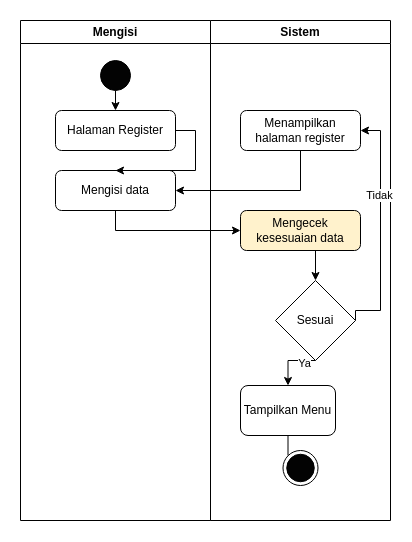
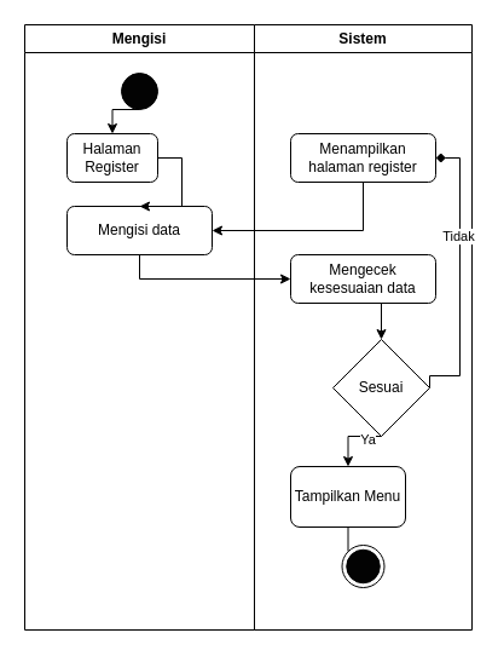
  <mxCell id="0" />
  <mxCell id="1" parent="0" />
  <mxCell id="2" value="Mengisi" style="swimlane;whiteSpace=wrap;html=1;" parent="1" vertex="1"><mxGeometry x="20" y="20" width="190" height="500" as="geometry" /></mxCell>
  <mxCell id="3" style="edgeStyle=orthogonalEdgeStyle;rounded=0;orthogonalLoop=1;jettySize=auto;html=1;exitX=0.5;exitY=1;exitDx=0;exitDy=0;entryX=0.5;entryY=0;entryDx=0;entryDy=0;" parent="2" source="4" target="5" edge="1"><mxGeometry relative="1" as="geometry" /></mxCell>
  <mxCell id="4" value="" style="ellipse;whiteSpace=wrap;html=1;aspect=fixed;fillColor=#030303;" parent="2" vertex="1"><mxGeometry x="80" y="40" width="30" height="30" as="geometry" /></mxCell>
- <mxCell id="5" value="Halaman Register" style="rounded=1;whiteSpace=wrap;html=1;" parent="2" vertex="1"><mxGeometry x="35" y="90" width="120" height="40" as="geometry" /></mxCell>
+ <mxCell id="5" value="Halaman Register" style="rounded=1;whiteSpace=wrap;html=1;" parent="2" vertex="1"><mxGeometry x="35" y="90" width="75" height="40" as="geometry" /></mxCell>
  <mxCell id="6" value="Mengisi data" style="rounded=1;whiteSpace=wrap;html=1;" parent="2" vertex="1"><mxGeometry x="35" y="150" width="120" height="40" as="geometry" /></mxCell>
  <mxCell id="7" value="Sistem" style="swimlane;whiteSpace=wrap;html=1;" parent="1" vertex="1"><mxGeometry x="210" y="20" width="180" height="500" as="geometry" /></mxCell>
  <mxCell id="8" value="Menampilkan halaman register" style="rounded=1;whiteSpace=wrap;html=1;" parent="7" vertex="1"><mxGeometry x="30" y="90" width="120" height="40" as="geometry" /></mxCell>
  <mxCell id="9" style="edgeStyle=orthogonalEdgeStyle;rounded=0;orthogonalLoop=1;jettySize=auto;html=1;exitX=0.5;exitY=1;exitDx=0;exitDy=0;entryX=0.5;entryY=0;entryDx=0;entryDy=0;" parent="7" source="10" target="15" edge="1"><mxGeometry relative="1" as="geometry" /></mxCell>
- <mxCell id="10" value="Mengecek kesesuaian data" style="rounded=1;whiteSpace=wrap;html=1;fillColor=#fff2cc;" parent="7" vertex="1"><mxGeometry x="30" y="190" width="120" height="40" as="geometry" /></mxCell>
- <mxCell id="11" style="edgeStyle=orthogonalEdgeStyle;rounded=0;orthogonalLoop=1;jettySize=auto;html=1;exitX=1;exitY=0.5;exitDx=0;exitDy=0;entryX=1;entryY=0.5;entryDx=0;entryDy=0;" parent="7" source="15" target="8" edge="1"><mxGeometry relative="1" as="geometry"><Array as="points"><mxPoint x="170" y="290" /><mxPoint x="170" y="110" /></Array></mxGeometry></mxCell>
+ <mxCell id="10" value="Mengecek kesesuaian data" style="rounded=1;whiteSpace=wrap;html=1;" parent="7" vertex="1"><mxGeometry x="30" y="190" width="120" height="40" as="geometry" /></mxCell>
+ <mxCell id="11" style="edgeStyle=orthogonalEdgeStyle;rounded=0;orthogonalLoop=1;jettySize=auto;html=1;exitX=1;exitY=0.5;exitDx=0;exitDy=0;entryX=1;entryY=0.5;entryDx=0;entryDy=0;endArrow=diamond;" parent="7" source="15" target="8" edge="1"><mxGeometry relative="1" as="geometry"><Array as="points"><mxPoint x="170" y="290" /><mxPoint x="170" y="110" /></Array></mxGeometry></mxCell>
  <mxCell id="12" value="Tidak" style="edgeLabel;html=1;align=center;verticalAlign=middle;resizable=0;points=[];" parent="11" vertex="1" connectable="0"><mxGeometry x="0.282" y="2" relative="1" as="geometry"><mxPoint as="offset" /></mxGeometry></mxCell>
  <mxCell id="13" style="edgeStyle=orthogonalEdgeStyle;rounded=0;orthogonalLoop=1;jettySize=auto;html=1;exitX=0.5;exitY=1;exitDx=0;exitDy=0;entryX=0.5;entryY=0;entryDx=0;entryDy=0;" parent="7" source="15" target="17" edge="1"><mxGeometry relative="1" as="geometry" /></mxCell>
  <mxCell id="14" value="Ya" style="edgeLabel;html=1;align=center;verticalAlign=middle;resizable=0;points=[];" parent="13" vertex="1" connectable="0"><mxGeometry x="-0.543" y="2" relative="1" as="geometry"><mxPoint as="offset" /></mxGeometry></mxCell>
  <mxCell id="15" value="Sesuai" style="rhombus;whiteSpace=wrap;html=1;" parent="7" vertex="1"><mxGeometry x="65" y="260" width="80" height="80" as="geometry" /></mxCell>
  <mxCell id="16" style="edgeStyle=orthogonalEdgeStyle;rounded=0;orthogonalLoop=1;jettySize=auto;html=1;exitX=0.5;exitY=1;exitDx=0;exitDy=0;" parent="7" source="17" target="18" edge="1"><mxGeometry relative="1" as="geometry" /></mxCell>
  <mxCell id="17" value="Tampilkan Menu" style="rounded=1;whiteSpace=wrap;html=1;" parent="7" vertex="1"><mxGeometry x="30" y="365" width="95" height="50" as="geometry" /></mxCell>
  <mxCell id="18" value="" style="ellipse;whiteSpace=wrap;html=1;aspect=fixed;gradientColor=none;strokeColor=default;strokeWidth=1;" parent="7" vertex="1"><mxGeometry x="72.5" y="430" width="35" height="35" as="geometry" /></mxCell>
  <mxCell id="19" value="" style="ellipse;whiteSpace=wrap;html=1;aspect=fixed;fillColor=#030303;" parent="7" vertex="1"><mxGeometry x="76.25" y="433.75" width="27.5" height="27.5" as="geometry" /></mxCell>
  <mxCell id="20" style="edgeStyle=orthogonalEdgeStyle;rounded=0;orthogonalLoop=1;jettySize=auto;html=1;exitX=1;exitY=0.5;exitDx=0;exitDy=0;" parent="1" source="5" target="6" edge="1"><mxGeometry relative="1" as="geometry" /></mxCell>
  <mxCell id="21" style="edgeStyle=orthogonalEdgeStyle;rounded=0;orthogonalLoop=1;jettySize=auto;html=1;exitX=0.5;exitY=1;exitDx=0;exitDy=0;entryX=1;entryY=0.5;entryDx=0;entryDy=0;" parent="1" source="8" target="6" edge="1"><mxGeometry relative="1" as="geometry" /></mxCell>
  <mxCell id="22" style="edgeStyle=orthogonalEdgeStyle;rounded=0;orthogonalLoop=1;jettySize=auto;html=1;exitX=0.5;exitY=1;exitDx=0;exitDy=0;entryX=0;entryY=0.5;entryDx=0;entryDy=0;" parent="1" source="6" target="10" edge="1"><mxGeometry relative="1" as="geometry" /></mxCell>
